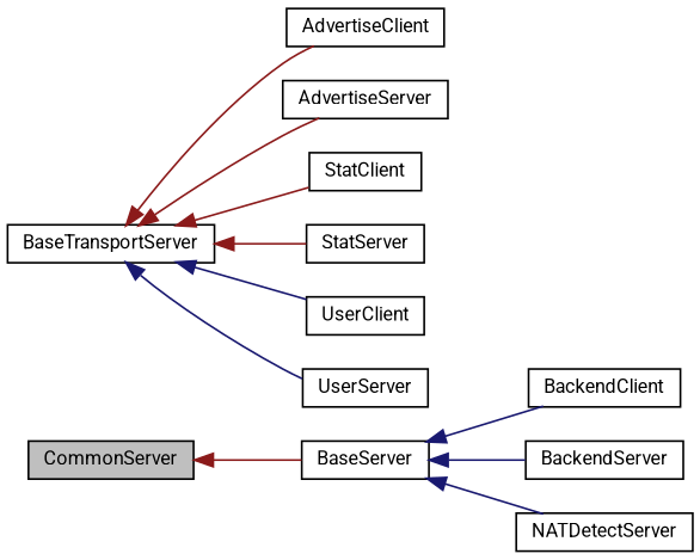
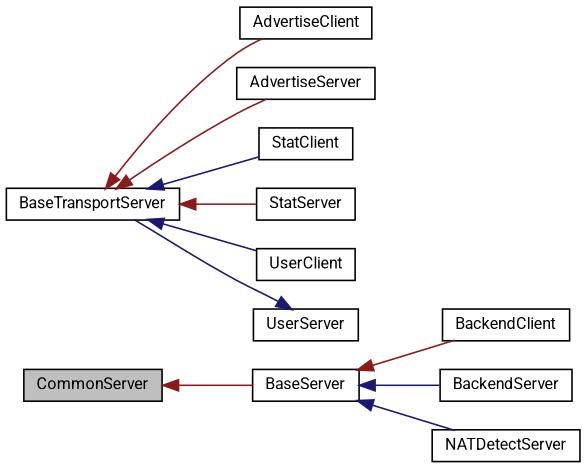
  digraph {
    fontname=Roboto
    rankdir=LR
    node [color=black fillcolor=white fontname=Roboto fontsize=10 shape=record style=filled]
    edge [color=midnightblue dir=back fontname=Roboto fontsize=10 labelfontname=Helvetica labelfontsize=10 style=solid]
    n1 [fillcolor=grey75 fontcolor=black height=0.2 label=CommonServer width=0.4]
    n2 [height=0.2 label=BaseServer width=0.4]
    n3 [height=0.2 label=BackendClient width=0.4]
    n4 [height=0.2 label=BackendServer width=0.4]
    n5 [height=0.2 label=NATDetectServer width=0.4]
    n6 [height=0.2 label=BaseTransportServer width=0.4]
    n7 [height=0.2 label=AdvertiseClient width=0.4]
    n8 [height=0.2 label=AdvertiseServer width=0.4]
    n9 [height=0.2 label=StatClient width=0.4]
    n10 [height=0.2 label=StatServer width=0.4]
    n11 [height=0.2 label=UserClient width=0.4]
    n12 [height=0.2 label=UserServer width=0.4]
    n1 -> n2 [color=firebrick4]
-   n2 -> n3
+   n2 -> n3 [color=firebrick4]
    n2 -> n4
    n2 -> n5
    n6 -> n7 [color=firebrick4]
    n6 -> n8 [color=firebrick4]
-   n6 -> n9 [color=firebrick4]
+   n6 -> n9
    n6 -> n10 [color=firebrick4]
    n6 -> n11
-   n6 -> n12
+   n12 -> n6
  }
